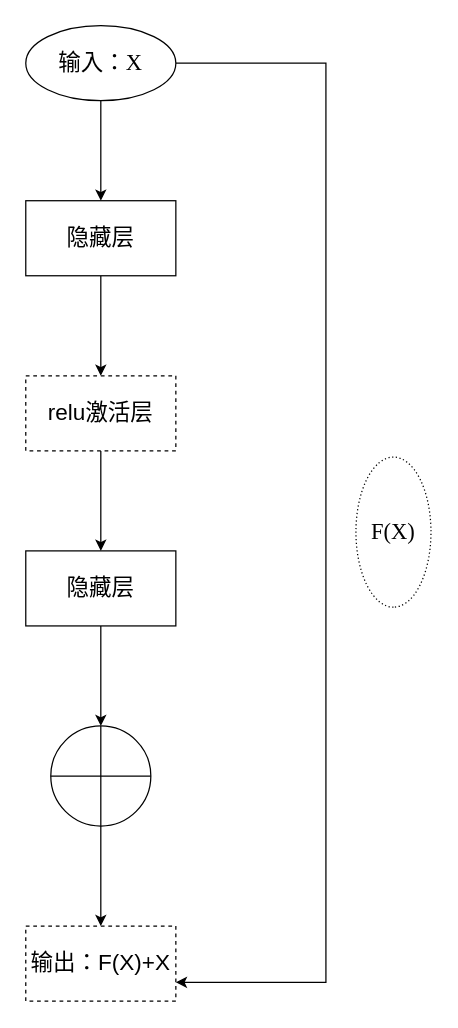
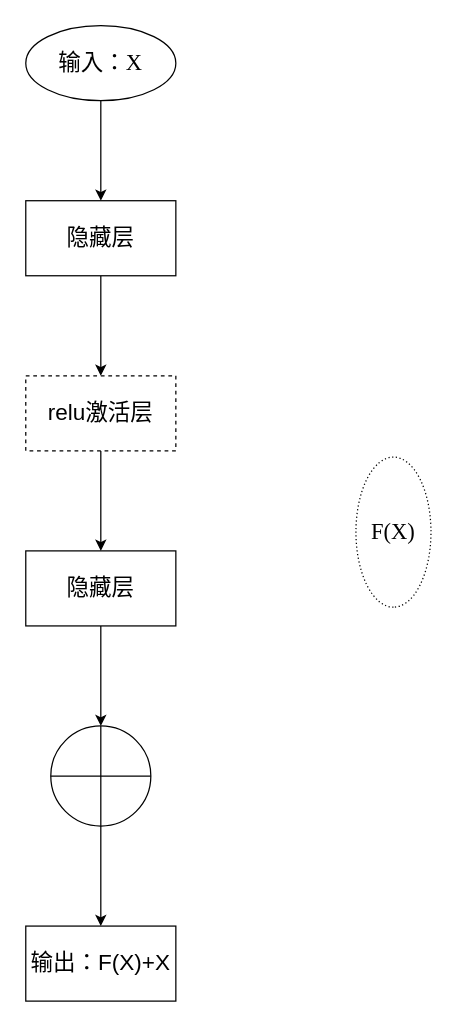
  <mxCell id="0" />
  <mxCell id="1" parent="0" />
  <mxCell id="2" value="" style="edgeStyle=orthogonalEdgeStyle;rounded=0;orthogonalLoop=1;jettySize=auto;html=1;" edge="1" parent="1" source="4" target="6"><mxGeometry relative="1" as="geometry" /></mxCell>
- <mxCell id="3" style="edgeStyle=orthogonalEdgeStyle;rounded=0;orthogonalLoop=1;jettySize=auto;html=1;exitX=1;exitY=0.5;exitDx=0;exitDy=0;entryX=1;entryY=0.75;entryDx=0;entryDy=0;fontFamily=Times New Roman;fontSize=18;" edge="1" parent="1" source="4" target="13"><mxGeometry relative="1" as="geometry"><Array as="points"><mxPoint x="260" y="50" /><mxPoint x="260" y="785" /></Array></mxGeometry></mxCell>
  <mxCell id="4" value="输入：X" style="ellipse;whiteSpace=wrap;html=1;fontFamily=Times New Roman;fontSize=18;" vertex="1" parent="1"><mxGeometry x="20" y="20" width="120" height="60" as="geometry" /></mxCell>
  <mxCell id="5" value="" style="edgeStyle=orthogonalEdgeStyle;rounded=0;orthogonalLoop=1;jettySize=auto;html=1;" edge="1" parent="1" source="6" target="8"><mxGeometry relative="1" as="geometry" /></mxCell>
  <mxCell id="6" value="隐藏层" style="rounded=0;whiteSpace=wrap;html=1;fontFamily=Times New Roman;fontSize=18;" vertex="1" parent="1"><mxGeometry x="20" y="160" width="120" height="60" as="geometry" /></mxCell>
  <mxCell id="7" value="" style="edgeStyle=orthogonalEdgeStyle;rounded=0;orthogonalLoop=1;jettySize=auto;html=1;" edge="1" parent="1" source="8" target="10"><mxGeometry relative="1" as="geometry" /></mxCell>
  <mxCell id="8" value="relu激活层" style="rounded=0;whiteSpace=wrap;html=1;fontSize=18;dashed=1;" vertex="1" parent="1"><mxGeometry x="20" y="300" width="120" height="60" as="geometry" /></mxCell>
  <mxCell id="9" value="" style="edgeStyle=orthogonalEdgeStyle;rounded=0;orthogonalLoop=1;jettySize=auto;html=1;" edge="1" parent="1" source="10" target="12"><mxGeometry relative="1" as="geometry" /></mxCell>
  <mxCell id="10" value="隐藏层" style="whiteSpace=wrap;html=1;rounded=0;fontSize=18;" vertex="1" parent="1"><mxGeometry x="20" y="440" width="120" height="60" as="geometry" /></mxCell>
  <mxCell id="11" value="" style="edgeStyle=orthogonalEdgeStyle;rounded=0;orthogonalLoop=1;jettySize=auto;html=1;fontFamily=Times New Roman;fontSize=18;" edge="1" parent="1" source="12" target="13"><mxGeometry relative="1" as="geometry" /></mxCell>
  <mxCell id="12" value="" style="shape=orEllipse;perimeter=ellipsePerimeter;whiteSpace=wrap;html=1;backgroundOutline=1;" vertex="1" parent="1"><mxGeometry x="40" y="580" width="80" height="80" as="geometry" /></mxCell>
- <mxCell id="13" value="输出：F(X)+X" style="whiteSpace=wrap;html=1;rounded=0;fontSize=18;dashed=1;" vertex="1" parent="1"><mxGeometry x="20" y="740" width="120" height="60" as="geometry" /></mxCell>
+ <mxCell id="13" value="输出：F(X)+X" style="whiteSpace=wrap;html=1;rounded=0;fontSize=18;" vertex="1" parent="1"><mxGeometry x="20" y="740" width="120" height="60" as="geometry" /></mxCell>
  <mxCell id="14" value="F(X)" style="ellipse;whiteSpace=wrap;html=1;fontFamily=Times New Roman;fontSize=18;direction=south;dashed=1;dashPattern=1 2;fillColor=none;" vertex="1" parent="1"><mxGeometry x="284" y="365" width="60" height="120" as="geometry" /></mxCell>
